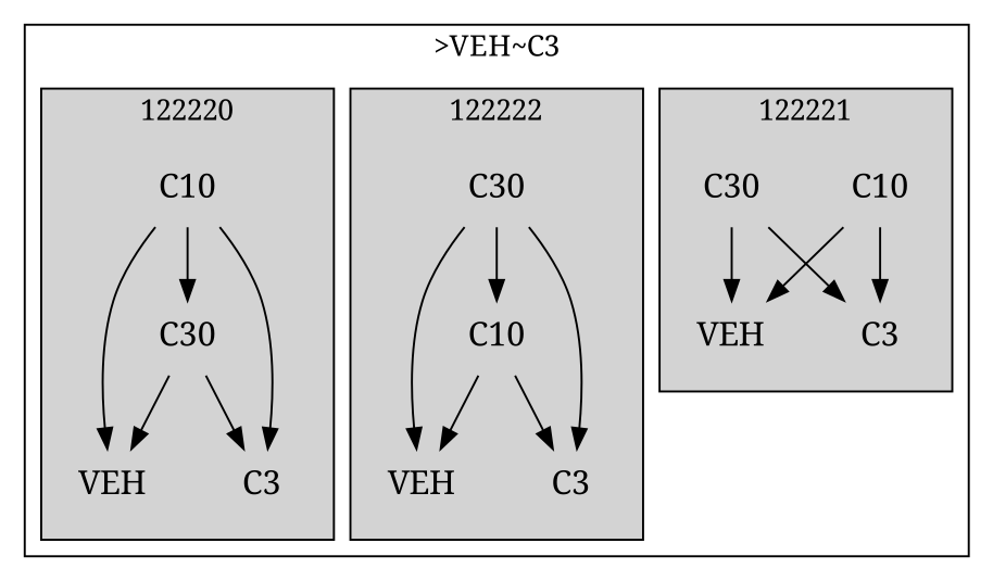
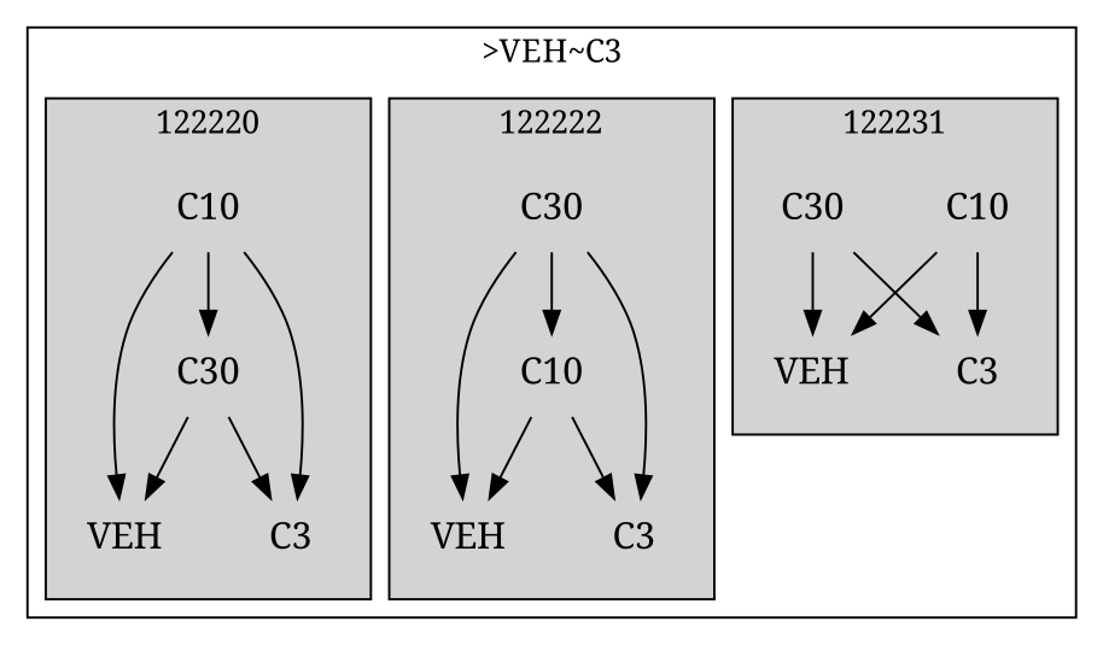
  strict digraph {
    compound=false
    labelloc=t
    fontname="Noto Serif"
    node [fontsize=16 shape=plaintext fontname="Noto Serif"]
    edge [fontname="Noto Serif"]
    n1 [label=VEH]
    n2 [label=C3]
    n3 [label=C10]
    n4 [label=C30]
    n5 [label=VEH]
    n6 [label=C3]
    n7 [label=C10]
    n8 [label=C30]
    n9 [label=VEH]
    n10 [label=C3]
    n11 [label=C10]
    n12 [label=C30]
    subgraph cluster_1 {
      label=">VEH~C3"
      subgraph cluster_2 {
-       label=122221
+       label=122231
        style=filled
        n1
        n2
        n3
        n4
      }
      subgraph cluster_3 {
        label=122222
        style=filled
        n5
        n6
        n7
        n8
      }
      subgraph cluster_4 {
        label=122220
        style=filled
        n9
        n10
        n11
        n12
      }
    }
    n3 -> n1
    n3 -> n2
    n4 -> n1
    n4 -> n2
    n7 -> n5
    n7 -> n6
    n8 -> n5
    n8 -> n6
    n8 -> n7
    n11 -> n9
    n11 -> n10
    n11 -> n12
    n12 -> n9
    n12 -> n10
  }
